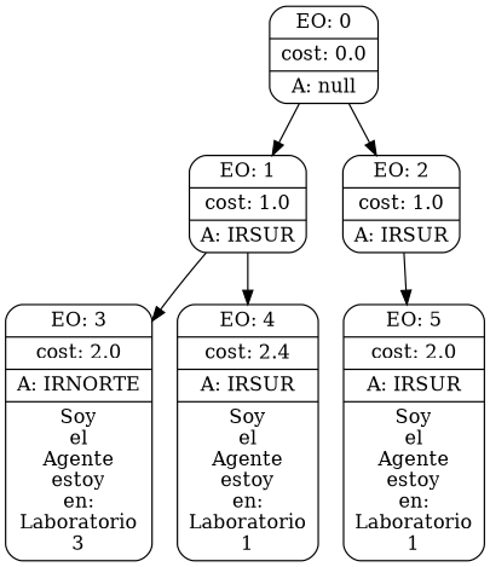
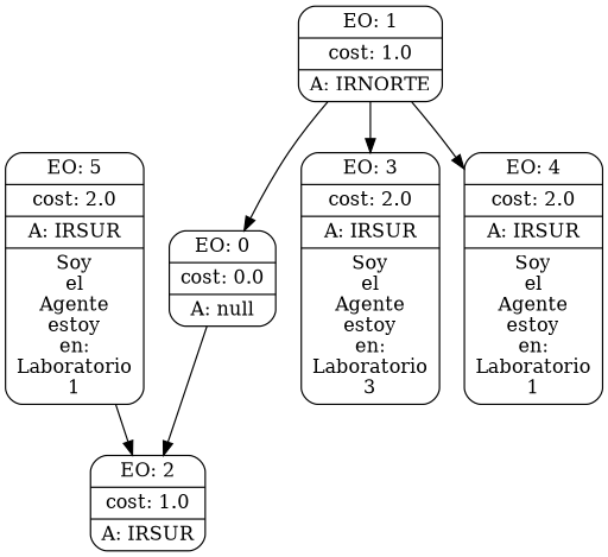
  digraph {
    node [shape=Mrecord]
    n1 [label="{EO: 0|cost: 0.0|A: null}"]
-   n2 [label="{EO: 1|cost: 1.0|A: IRSUR}"]
+   n2 [label="{EO: 1|cost: 1.0|A: IRNORTE}"]
    n3 [label="{EO: 2|cost: 1.0|A: IRSUR}"]
-   n4 [label="{EO: 3|cost: 2.0|A: IRNORTE|Soy\nel\nAgente\nestoy\nen:\nLaboratorio\n3}"]
-   n5 [label="{EO: 4|cost: 2.4|A: IRSUR|Soy\nel\nAgente\nestoy\nen:\nLaboratorio\n1}"]
+   n4 [label="{EO: 3|cost: 2.0|A: IRSUR|Soy\nel\nAgente\nestoy\nen:\nLaboratorio\n3}"]
+   n5 [label="{EO: 4|cost: 2.0|A: IRSUR|Soy\nel\nAgente\nestoy\nen:\nLaboratorio\n1}"]
    n6 [label="{EO: 5|cost: 2.0|A: IRSUR|Soy\nel\nAgente\nestoy\nen:\nLaboratorio\n1}"]
-   n1 -> n2
+   n2 -> n1
    n1 -> n3
    n2 -> n4
    n2 -> n5
-   n3 -> n6
+   n6 -> n3
  }
